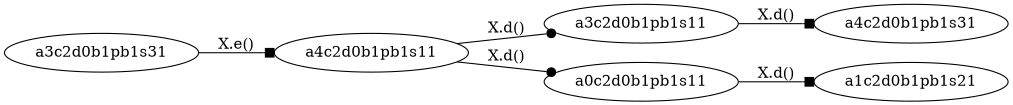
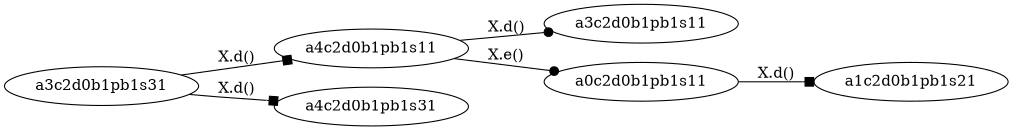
  digraph {
    rankdir=LR
    edge [arrowhead=box]
    a4c2d0b1pb1s11
    a3c2d0b1pb1s11
    a0c2d0b1pb1s11
    a1c2d0b1pb1s21
    a3c2d0b1pb1s31
    a4c2d0b1pb1s31
    a4c2d0b1pb1s11 -> a3c2d0b1pb1s11 [arrowhead=dot label="X.d()"]
-   a4c2d0b1pb1s11 -> a0c2d0b1pb1s11 [arrowhead=dot label="X.d()"]
+   a4c2d0b1pb1s11 -> a0c2d0b1pb1s11 [arrowhead=dot label="X.e()"]
    a0c2d0b1pb1s11 -> a1c2d0b1pb1s21 [label="X.d()"]
-   a3c2d0b1pb1s31 -> a4c2d0b1pb1s11 [label="X.e()"]
-   a3c2d0b1pb1s11 -> a4c2d0b1pb1s31 [label="X.d()"]
+   a3c2d0b1pb1s31 -> a4c2d0b1pb1s11 [label="X.d()"]
+   a3c2d0b1pb1s31 -> a4c2d0b1pb1s31 [label="X.d()"]
  }
